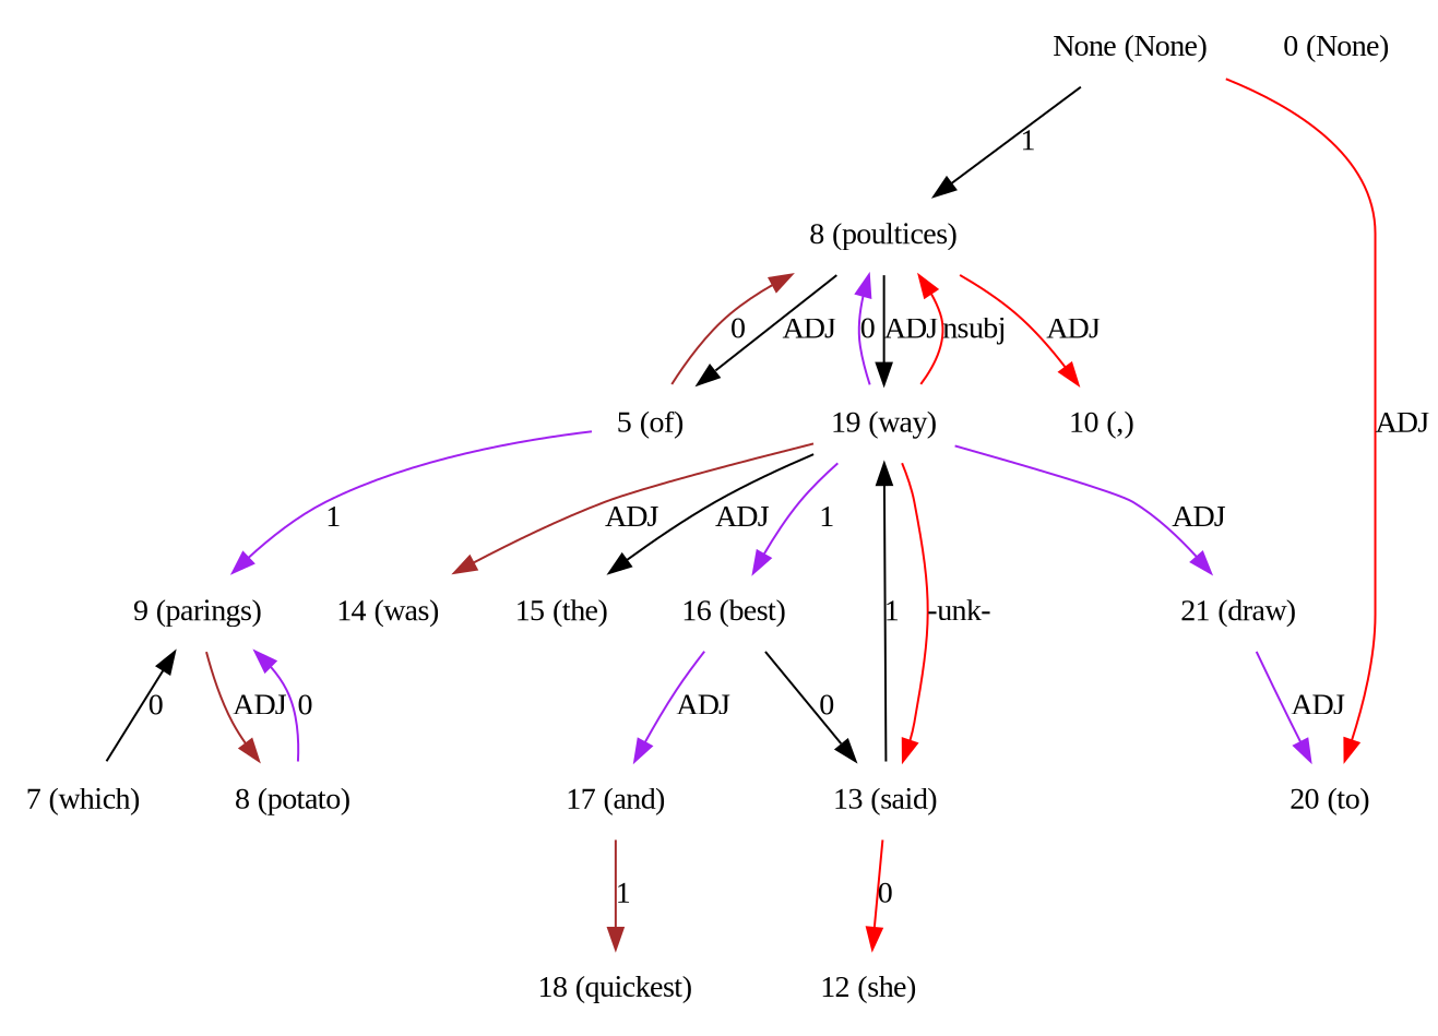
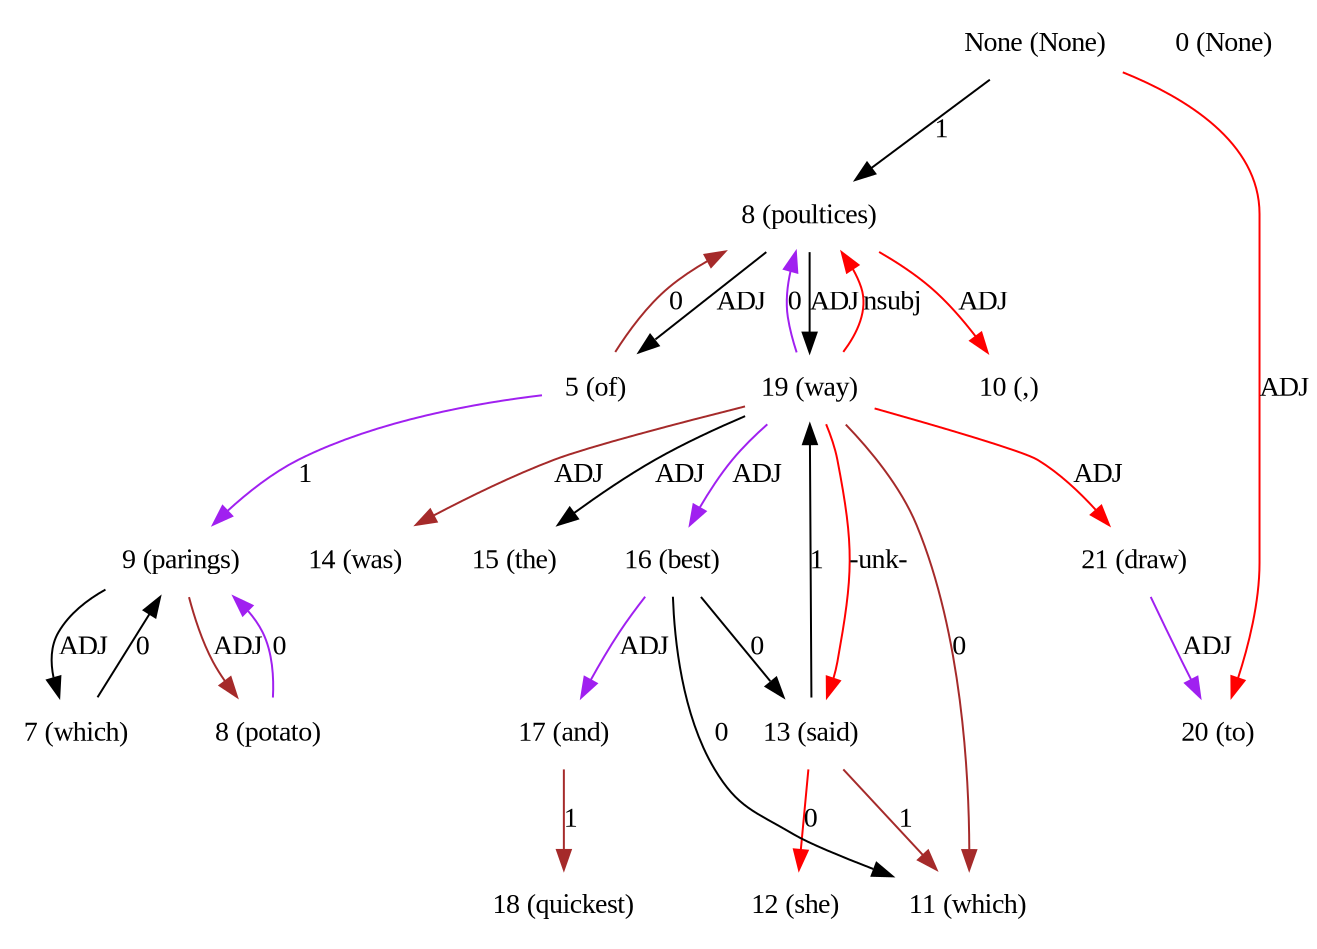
  digraph {
    fontname="Liberation Serif"
    node [fontname="Liberation Serif" shape=plaintext]
    edge [color=black dir=forward fontname="Liberation Serif"]
    n1 [label="None (None)"]
    n2 [label="8 (poultices)"]
    n3 [label="20 (to)"]
    n4 [label="5 (of)"]
    n5 [label="10 (,)"]
    n6 [label="19 (way)"]
    n7 [label="9 (parings)"]
+   n8 [label="11 (which)"]
    n9 [label="13 (said)"]
    n10 [label="14 (was)"]
    n11 [label="15 (the)"]
    n12 [label="16 (best)"]
    n13 [label="21 (draw)"]
    n14 [label="0 (None)"]
    n15 [label="7 (which)"]
    n16 [label="8 (potato)"]
    n17 [label="12 (she)"]
    n18 [label="17 (and)"]
    n19 [label="18 (quickest)"]
    n1 -> n2 [label=1]
    n1 -> n3 [color=red label=ADJ]
    n2 -> n4 [label=ADJ]
    n2 -> n5 [color=red label=ADJ]
    n2 -> n6 [label=ADJ]
    n4 -> n2 [color=brown label=0]
    n4 -> n7 [color=purple label=1]
    n6 -> n2 [color=red label=nsubj]
    n6 -> n2 [color=purple label=0]
+   n6 -> n8 [color=brown label=0]
    n6 -> n9 [color=red label="-unk-"]
    n6 -> n10 [color=brown label=ADJ]
    n6 -> n11 [label=ADJ]
-   n6 -> n12 [color=purple label=1]
-   n6 -> n13 [color=purple label=ADJ]
+   n6 -> n12 [color=purple label=ADJ]
+   n6 -> n13 [color=red label=ADJ]
+   n7 -> n15 [label=ADJ]
    n7 -> n16 [color=brown label=ADJ]
    n9 -> n6 [label=1]
+   n9 -> n8 [color=brown label=1]
    n9 -> n17 [color=red label=0]
+   n12 -> n8 [label=0]
    n12 -> n9 [label=0]
    n12 -> n18 [color=purple label=ADJ]
    n13 -> n3 [color=purple label=ADJ]
    n15 -> n7 [label=0]
    n16 -> n7 [color=purple label=0]
    n18 -> n19 [color=brown label=1]
  }
